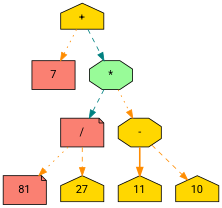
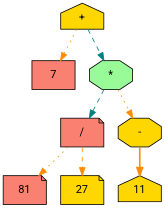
  digraph {
    fontname=Roboto
    node [fillcolor=gold fontname=Roboto shape=house style=filled]
    edge [color=darkorange fontname=Roboto style=dashed]
    7 [fillcolor=salmon shape=box]
    "+"
    "*" [fillcolor=palegreen shape=octagon]
    "/" [fillcolor=salmon shape=note]
    "-" [shape=octagon]
    81 [fillcolor=salmon shape=note]
-   27
+   27 [shape=note]
    11
-   10
    "+" -> 7 [style=dotted]
    "+" -> "*" [color=teal]
    "*" -> "/" [color=teal]
    "*" -> "-" [style=dotted]
    "/" -> 81 [style=dotted]
    "/" -> 27
    "-" -> 11 [style=bold]
-   "-" -> 10
  }
